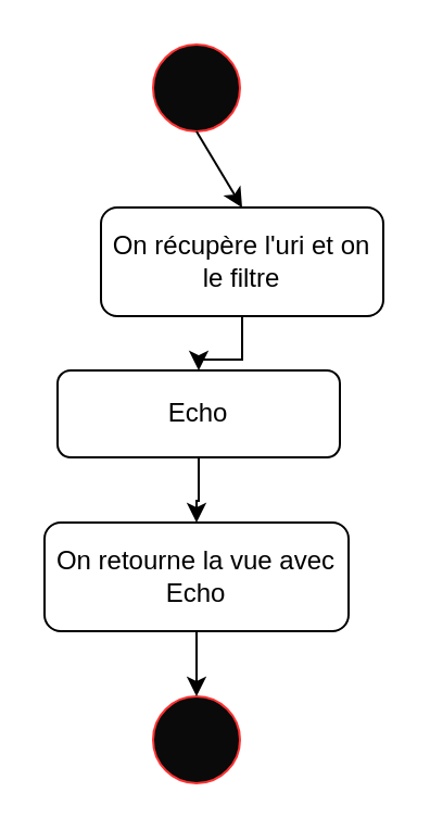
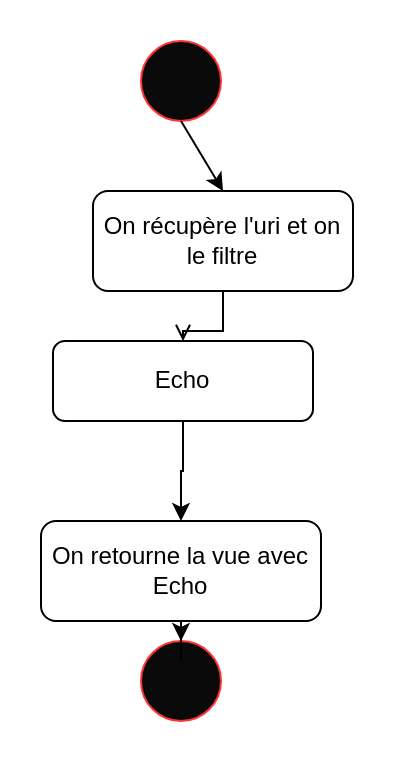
  <mxCell id="0" />
  <mxCell id="1" parent="0" />
  <mxCell id="2" value="" style="ellipse;whiteSpace=wrap;html=1;fillColor=#0A0A0A;strokeColor=#FF3333;fontColor=default;" parent="1" vertex="1"><mxGeometry x="70" y="20" width="40" height="40" as="geometry" /></mxCell>
  <mxCell id="3" value="" style="ellipse;whiteSpace=wrap;html=1;fillColor=#0A0A0A;strokeColor=#FF3333;fontColor=default;" parent="1" vertex="1"><mxGeometry x="70" y="320" width="40" height="40" as="geometry" /></mxCell>
- <mxCell id="4" style="edgeStyle=orthogonalEdgeStyle;rounded=0;orthogonalLoop=1;jettySize=auto;html=1;labelBackgroundColor=default;fontColor=default;strokeColor=default;" parent="1" source="5" target="8" edge="1"><mxGeometry relative="1" as="geometry"><mxPoint x="91" y="190" as="targetPoint" /></mxGeometry></mxCell>
+ <mxCell id="4" style="edgeStyle=orthogonalEdgeStyle;rounded=0;orthogonalLoop=1;jettySize=auto;html=1;labelBackgroundColor=default;fontColor=default;strokeColor=default;endArrow=open;" parent="1" source="5" target="8" edge="1"><mxGeometry relative="1" as="geometry"><mxPoint x="91" y="190" as="targetPoint" /></mxGeometry></mxCell>
  <mxCell id="5" value="On récupère l'uri et on le filtre" style="rounded=1;whiteSpace=wrap;html=1;fontColor=default;strokeColor=#000000;fillColor=#FFFFFF;" parent="1" vertex="1"><mxGeometry x="46" y="95" width="130" height="50" as="geometry" /></mxCell>
  <mxCell id="6" value="" style="endArrow=classic;html=1;rounded=0;fontColor=default;exitX=0.5;exitY=1;exitDx=0;exitDy=0;strokeColor=default;labelBackgroundColor=default;entryX=0.5;entryY=0;entryDx=0;entryDy=0;" parent="1" source="2" target="5" edge="1"><mxGeometry width="50" height="50" relative="1" as="geometry"><mxPoint x="86" y="100" as="sourcePoint" /><mxPoint x="136" y="50" as="targetPoint" /></mxGeometry></mxCell>
  <mxCell id="7" style="edgeStyle=orthogonalEdgeStyle;rounded=0;orthogonalLoop=1;jettySize=auto;html=1;entryX=0.5;entryY=0;entryDx=0;entryDy=0;labelBackgroundColor=default;fontColor=default;strokeColor=default;" parent="1" source="8" target="10" edge="1"><mxGeometry relative="1" as="geometry" /></mxCell>
  <mxCell id="8" value="Echo" style="rounded=1;whiteSpace=wrap;html=1;fontColor=default;strokeColor=#000000;fillColor=#FFFFFF;" parent="1" vertex="1"><mxGeometry x="26" y="170" width="130" height="40" as="geometry" /></mxCell>
  <mxCell id="9" style="edgeStyle=orthogonalEdgeStyle;rounded=0;orthogonalLoop=1;jettySize=auto;html=1;entryX=0.5;entryY=0;entryDx=0;entryDy=0;labelBackgroundColor=default;fontColor=default;strokeColor=default;" parent="1" source="10" target="3" edge="1"><mxGeometry relative="1" as="geometry" /></mxCell>
- <mxCell id="10" value="On retourne la vue avec Echo" style="rounded=1;whiteSpace=wrap;html=1;fontColor=default;strokeColor=#000000;fillColor=#FFFFFF;" parent="1" vertex="1"><mxGeometry x="20" y="240" width="140" height="50" as="geometry" /></mxCell>
+ <mxCell id="10" value="On retourne la vue avec Echo" style="rounded=1;whiteSpace=wrap;html=1;fontColor=default;strokeColor=#000000;fillColor=#FFFFFF;" parent="1" vertex="1"><mxGeometry x="20" y="260" width="140" height="50" as="geometry" /></mxCell>
